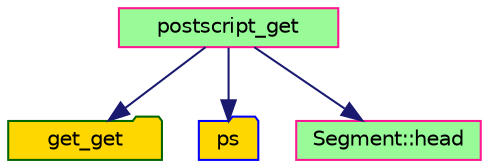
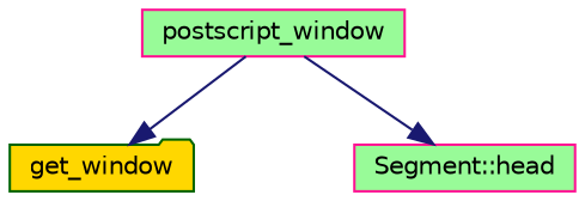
  digraph {
    rankdir=TB
    node [color=deeppink fillcolor=palegreen fontname=Helvetica fontsize=10 shape=box style=filled]
    edge [color=midnightblue fontname=Helvetica fontsize=10 labelfontname=Helvetica labelfontsize=10 style=solid]
-   n1 [fontcolor=black height=0.2 label=postscript_get width=0.4]
-   n2 [color=darkgreen fillcolor=gold height=0.2 label=get_get shape=folder width=0.4]
-   n3 [color=blue fillcolor=gold height=0.2 label=ps shape=folder width=0.4]
+   n1 [fontcolor=black height=0.2 label=postscript_window width=0.4]
+   n2 [color=darkgreen fillcolor=gold height=0.2 label=get_window shape=folder width=0.4]
    n4 [height=0.2 label="Segment::head" width=0.4]
    n1 -> n2
-   n1 -> n3
    n1 -> n4
  }
